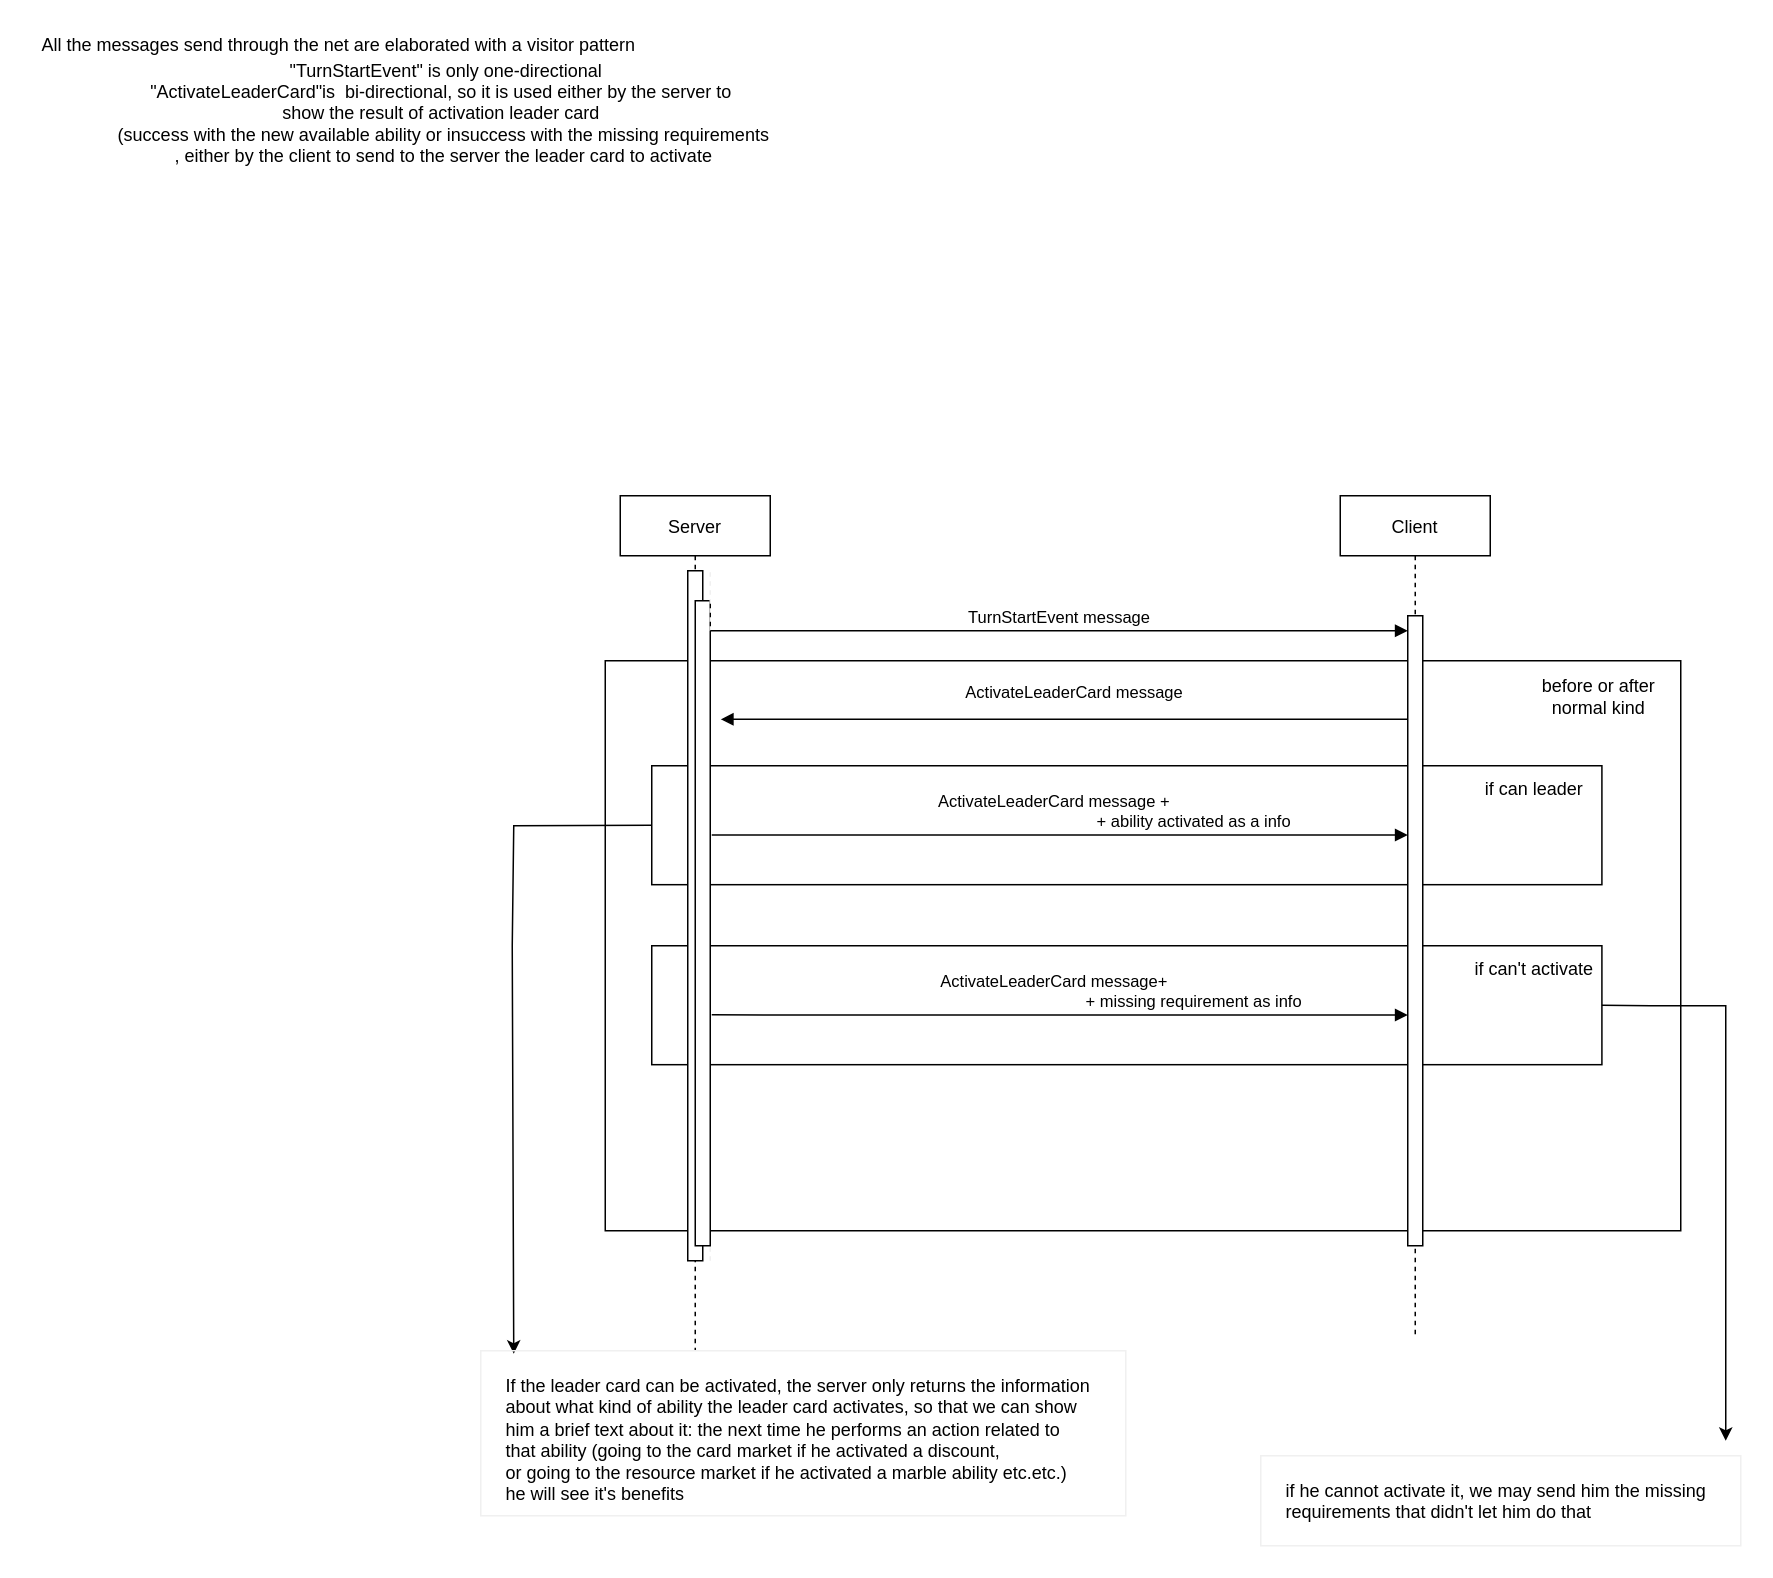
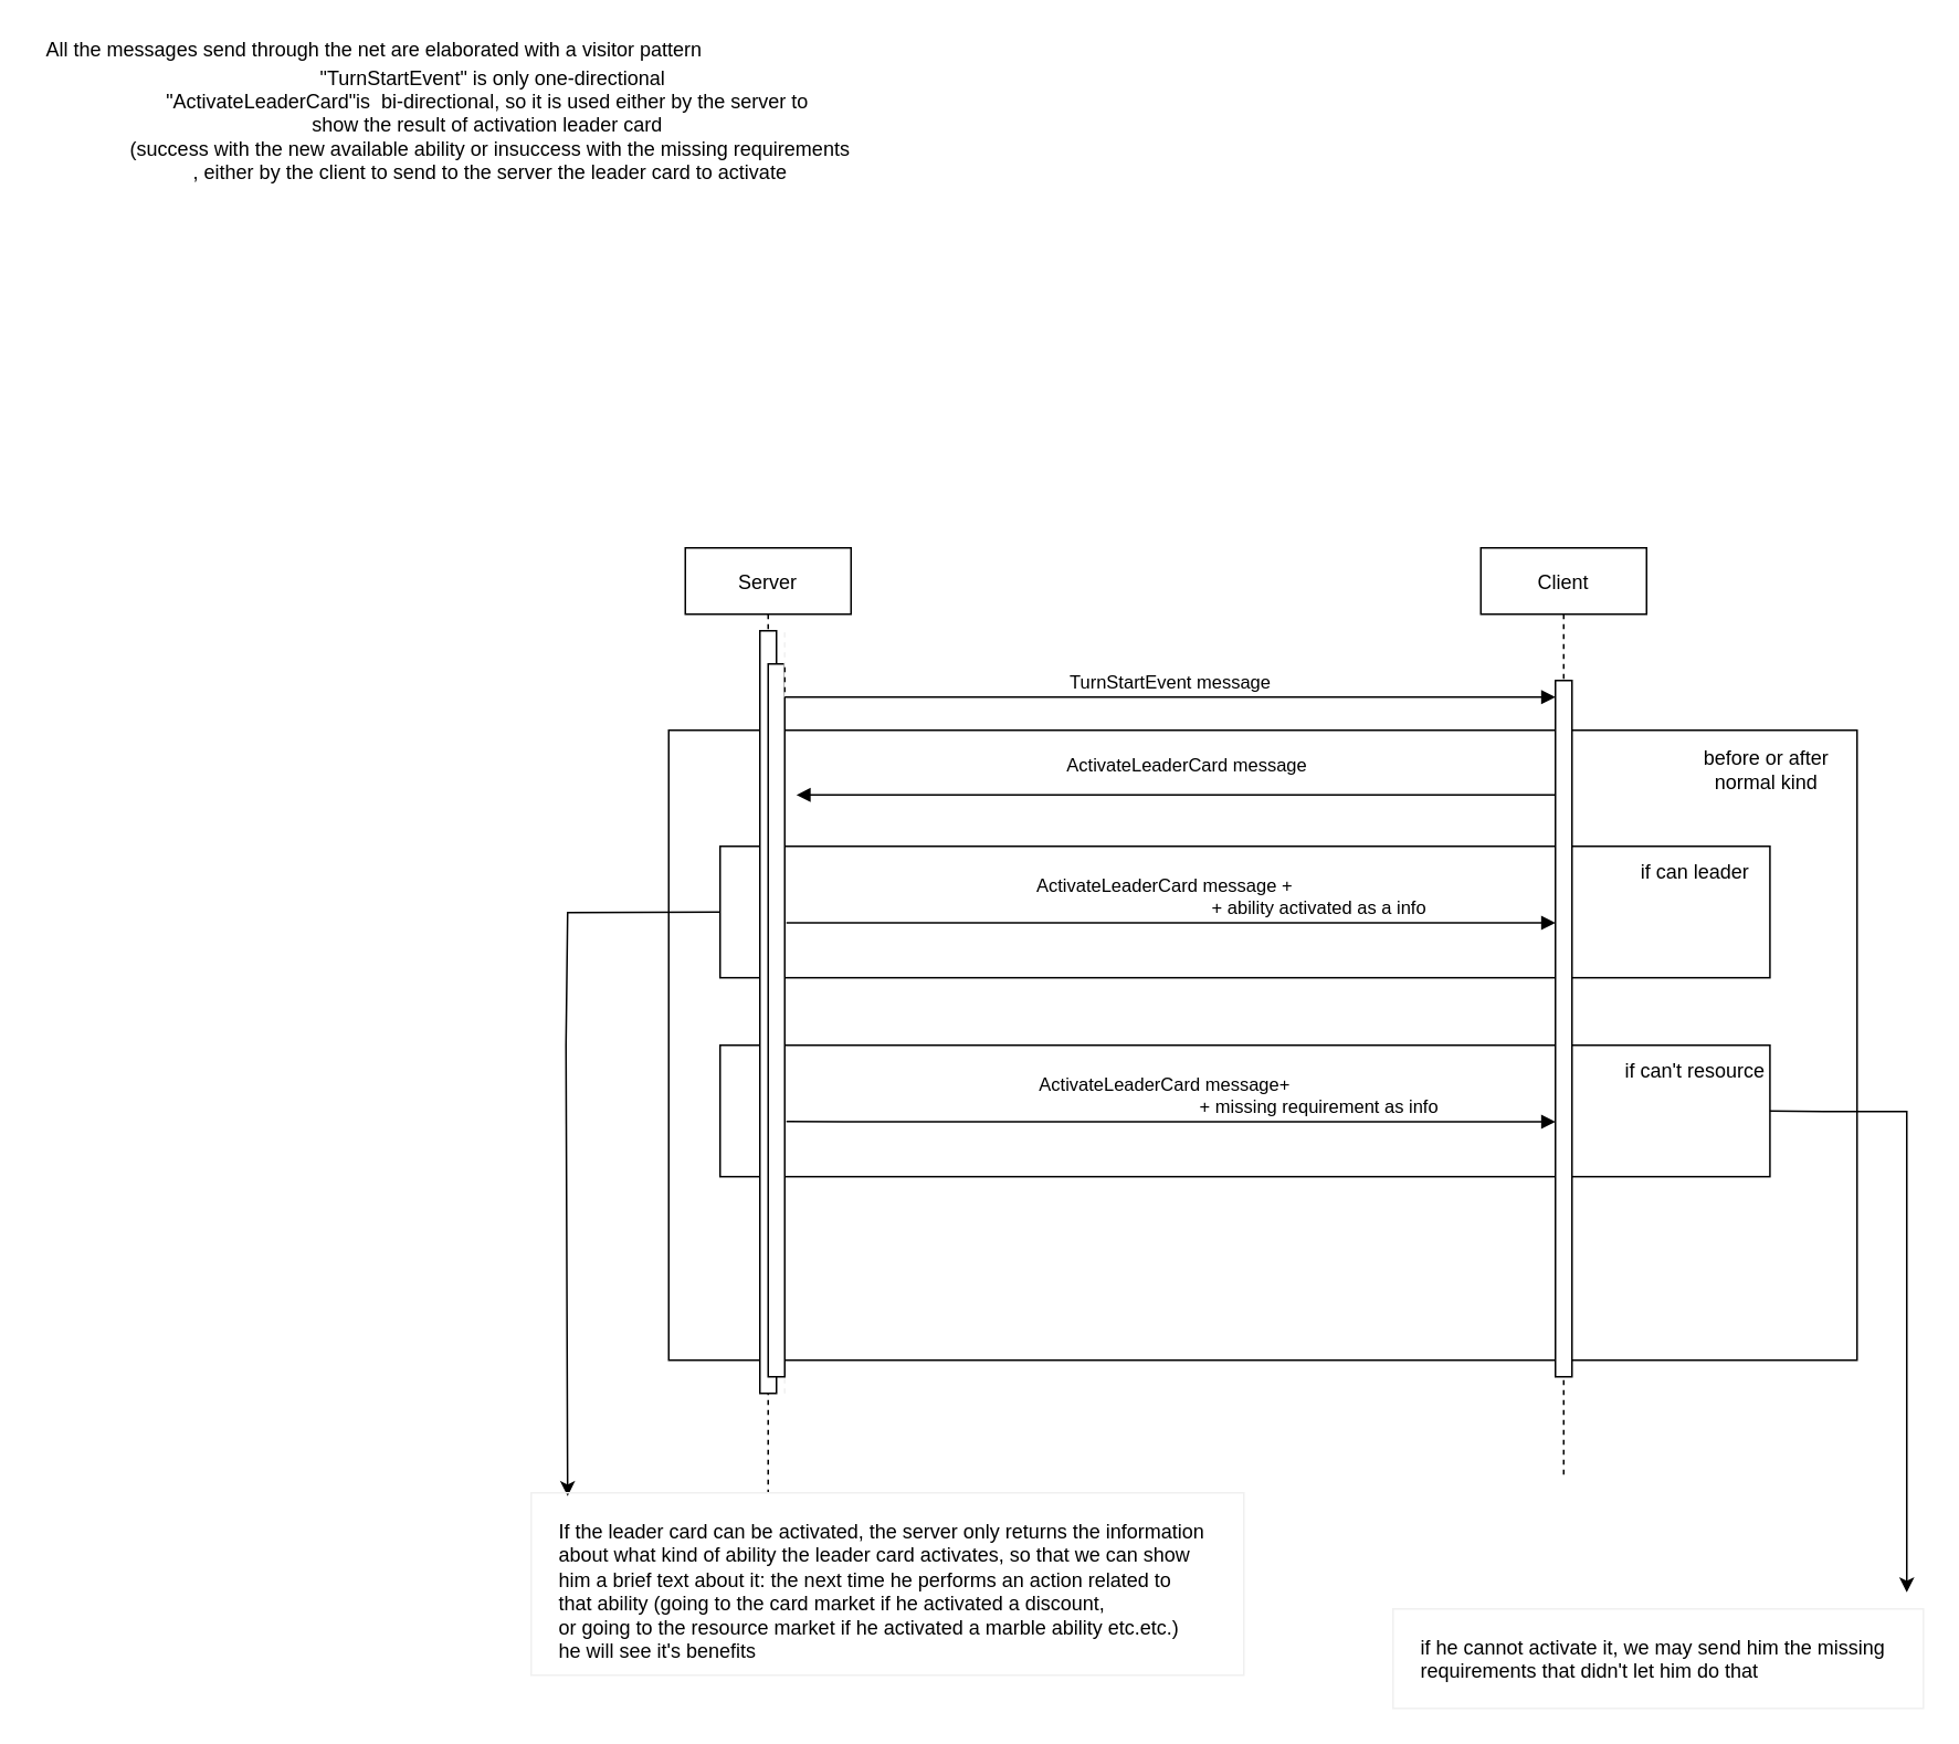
  <mxCell id="0" />
  <mxCell id="1" parent="0" />
  <mxCell id="2" value="" style="rounded=0;whiteSpace=wrap;html=1;container=1;glass=0;fillColor=none;collapsible=0;" vertex="1" parent="1"><mxGeometry x="403" y="440" width="717" height="380" as="geometry" /></mxCell>
  <mxCell id="3" value="&lt;div&gt;before or after&lt;/div&gt;&lt;div&gt;normal kind&lt;br&gt;&lt;/div&gt;" style="text;html=1;align=center;verticalAlign=middle;resizable=0;points=[];autosize=1;strokeColor=none;snapToPoint=0;container=0;" vertex="1" parent="2"><mxGeometry x="617.003" y="9.05" width="90" height="30" as="geometry" /></mxCell>
  <mxCell id="4" value="ActivateLeaderCard message" style="verticalAlign=bottom;endArrow=block;entryX=1;entryY=0;shadow=0;strokeWidth=1;editable=1;bendable=0;anchorPointDirection=1;cloneable=1;deletable=1;snapToPoint=0;fixDash=1;" edge="1" parent="2"><mxGeometry x="-0.017" y="-9" relative="1" as="geometry"><mxPoint x="541" y="39.053" as="sourcePoint" /><mxPoint x="77" y="39.053" as="targetPoint" /><Array as="points"><mxPoint x="299.318" y="39.053" /><mxPoint x="201.545" y="39.053" /><mxPoint x="190.682" y="39.053" /><mxPoint x="190.682" y="39.053" /><mxPoint x="179.818" y="39.053" /><mxPoint x="179.818" y="39.053" /><mxPoint x="158.091" y="39.053" /><mxPoint x="136.364" y="39.053" /></Array><mxPoint as="offset" /></mxGeometry></mxCell>
  <mxCell id="5" value="" style="rounded=0;whiteSpace=wrap;html=1;container=1;glass=0;fillColor=none;collapsible=0;" vertex="1" parent="2"><mxGeometry x="31" y="70.004" width="633.44" height="79.287" as="geometry" /></mxCell>
  <mxCell id="6" value="if can leader" style="text;html=1;align=center;verticalAlign=middle;resizable=0;points=[];autosize=1;strokeColor=none;snapToPoint=0;container=0;" vertex="1" parent="5"><mxGeometry x="543.439" y="6.131" width="90" height="20" as="geometry" /></mxCell>
  <mxCell id="7" value=" ActivateLeaderCard message + &#10;                                                              + ability activated as a info" style="verticalAlign=bottom;endArrow=block;entryX=1;entryY=0;shadow=0;strokeWidth=1;editable=1;bendable=0;anchorPointDirection=1;cloneable=1;deletable=1;snapToPoint=0;fixDash=1;" edge="1" parent="5"><mxGeometry x="-0.022" relative="1" as="geometry"><mxPoint x="40.0" y="46.184" as="sourcePoint" /><mxPoint x="504.004" y="46.184" as="targetPoint" /><Array as="points"><mxPoint x="95.84" y="46.184" /><mxPoint x="115.375" y="46.184" /><mxPoint x="134.91" y="46.184" /><mxPoint x="134.91" y="46.184" /><mxPoint x="144.678" y="46.184" /><mxPoint x="144.678" y="46.184" /><mxPoint x="154.445" y="46.184" /><mxPoint x="242.353" y="46.184" /></Array><mxPoint as="offset" /></mxGeometry></mxCell>
  <mxCell id="8" style="edgeStyle=orthogonalEdgeStyle;rounded=0;orthogonalLoop=1;jettySize=auto;html=1;exitX=0.5;exitY=1;exitDx=0;exitDy=0;endArrow=block;endFill=1;endSize=6;strokeColor=#f0f0f0;" edge="1" parent="2" source="5" target="5"><mxGeometry relative="1" as="geometry" /></mxCell>
  <mxCell id="9" value="" style="rounded=0;whiteSpace=wrap;html=1;container=1;glass=0;fillColor=none;collapsible=0;" vertex="1" parent="2"><mxGeometry x="31" y="189.997" width="633.44" height="79.287" as="geometry" /></mxCell>
- <mxCell id="10" value="if can't activate" style="text;html=1;align=center;verticalAlign=middle;resizable=0;points=[];autosize=1;strokeColor=none;snapToPoint=0;container=0;" vertex="1" parent="9"><mxGeometry x="543.439" y="6.131" width="90" height="20" as="geometry" /></mxCell>
+ <mxCell id="10" value="if can't resource" style="text;html=1;align=center;verticalAlign=middle;resizable=0;points=[];autosize=1;strokeColor=none;snapToPoint=0;container=0;" vertex="1" parent="9"><mxGeometry x="543.439" y="6.131" width="90" height="20" as="geometry" /></mxCell>
  <mxCell id="11" value=" ActivateLeaderCard message+ &#10;                                                              + missing requirement as info" style="verticalAlign=bottom;endArrow=block;entryX=1;entryY=0;shadow=0;strokeWidth=1;editable=1;bendable=0;anchorPointDirection=1;cloneable=1;deletable=1;snapToPoint=0;fixDash=1;startArrow=none;exitX=1.1;exitY=0.642;exitDx=0;exitDy=0;exitPerimeter=0;" edge="1" parent="9" source="15"><mxGeometry x="-0.022" relative="1" as="geometry"><mxPoint x="114.521" y="36.144" as="sourcePoint" /><mxPoint x="504.004" y="46.184" as="targetPoint" /><Array as="points"><mxPoint x="95.84" y="46.184" /><mxPoint x="115.375" y="46.184" /><mxPoint x="134.91" y="46.184" /><mxPoint x="134.91" y="46.184" /><mxPoint x="144.678" y="46.184" /><mxPoint x="144.678" y="46.184" /><mxPoint x="154.445" y="46.184" /><mxPoint x="242.353" y="46.184" /></Array><mxPoint as="offset" /></mxGeometry></mxCell>
  <mxCell id="12" value="Server" style="shape=umlLifeline;perimeter=lifelinePerimeter;container=1;collapsible=0;recursiveResize=0;rounded=0;shadow=0;strokeWidth=1;" vertex="1" parent="1"><mxGeometry x="413" y="330" width="100" height="570" as="geometry" /></mxCell>
  <mxCell id="13" value="" style="points=[];perimeter=orthogonalPerimeter;rounded=0;shadow=0;strokeWidth=1;" vertex="1" parent="12"><mxGeometry x="45" y="50" width="10" height="460" as="geometry" /></mxCell>
  <mxCell id="14" value="" style="endArrow=none;dashed=1;html=1;endSize=6;strokeColor=#f0f0f0;" edge="1" parent="12"><mxGeometry width="50" height="50" relative="1" as="geometry"><mxPoint x="60" y="510" as="sourcePoint" /><mxPoint x="60" y="310" as="targetPoint" /></mxGeometry></mxCell>
  <mxCell id="15" value="" style="points=[];perimeter=orthogonalPerimeter;rounded=0;shadow=0;strokeWidth=1;" vertex="1" parent="12"><mxGeometry x="50" y="70" width="10" height="430" as="geometry" /></mxCell>
  <mxCell id="16" value="" style="endArrow=none;dashed=1;html=1;endSize=6;strokeColor=#f0f0f0;" edge="1" parent="12"><mxGeometry width="50" height="50" relative="1" as="geometry"><mxPoint x="60" y="90" as="sourcePoint" /><mxPoint x="60" y="50" as="targetPoint" /></mxGeometry></mxCell>
  <mxCell id="17" value="Client" style="shape=umlLifeline;perimeter=lifelinePerimeter;container=1;collapsible=0;recursiveResize=0;rounded=0;shadow=0;strokeWidth=1;" vertex="1" parent="1"><mxGeometry x="893" y="330" width="100" height="560" as="geometry" /></mxCell>
  <mxCell id="18" value="" style="points=[];perimeter=orthogonalPerimeter;rounded=0;shadow=0;strokeWidth=1;" vertex="1" parent="17"><mxGeometry x="45" y="80" width="10" height="420" as="geometry" /></mxCell>
  <mxCell id="19" value="TurnStartEvent message" style="verticalAlign=bottom;endArrow=block;shadow=0;strokeWidth=1;exitX=0;exitY=0;exitDx=0;exitDy=0;" edge="1" parent="1"><mxGeometry relative="1" as="geometry"><mxPoint x="473" y="420" as="sourcePoint" /><mxPoint x="938" y="420" as="targetPoint" /></mxGeometry></mxCell>
  <mxCell id="20" value="" style="endArrow=classic;html=1;rounded=0;entryX=0.073;entryY=0.098;entryDx=0;entryDy=0;entryPerimeter=0;exitX=0;exitY=0.5;exitDx=0;exitDy=0;" edge="1" parent="1" source="5" target="21"><mxGeometry width="50" height="50" relative="1" as="geometry"><mxPoint x="434" y="630" as="sourcePoint" /><mxPoint x="341" y="980" as="targetPoint" /><Array as="points"><mxPoint x="342" y="550" /><mxPoint x="341" y="630" /></Array></mxGeometry></mxCell>
  <mxCell id="21" value="&lt;div&gt;If the leader card can be activated, the server only returns the information &lt;br&gt;&lt;/div&gt;&lt;div&gt;about what kind of ability the leader card activates, so that we can show &lt;br&gt;&lt;/div&gt;&lt;div&gt;him a brief text about it: the next time he performs an action related to&lt;/div&gt;&lt;div&gt; that ability (going to the card market if he activated a discount, &lt;br&gt;&lt;/div&gt;&lt;div&gt;or going to the resource market if he activated a marble ability etc.etc.) &lt;br&gt;&lt;/div&gt;&lt;div&gt;he will see it's benefits&lt;/div&gt;" style="text;html=1;align=left;verticalAlign=top;resizable=1;points=[];autosize=1;rounded=0;strokeColor=#f0f0f0;perimeterSpacing=11;strokeWidth=1;spacingLeft=15;spacingBottom=10;spacingTop=10;spacingRight=10;" vertex="1" parent="1"><mxGeometry x="320" y="900" width="430" height="110" as="geometry" /></mxCell>
  <mxCell id="22" value="" style="endArrow=classic;html=1;rounded=0;exitX=1;exitY=0.5;exitDx=0;exitDy=0;" edge="1" parent="1" source="9"><mxGeometry width="50" height="50" relative="1" as="geometry"><mxPoint x="1066" y="610" as="sourcePoint" /><mxPoint x="1150" y="960" as="targetPoint" /><Array as="points"><mxPoint x="1100" y="670" /><mxPoint x="1150" y="670" /></Array></mxGeometry></mxCell>
  <mxCell id="23" value="&lt;div&gt;if he cannot activate it, we may send him the missing &lt;br&gt;&lt;/div&gt;&lt;div&gt;requirements that didn't let him do that&lt;br&gt;&lt;/div&gt;" style="text;html=1;align=left;verticalAlign=top;resizable=1;points=[];autosize=1;rounded=0;strokeColor=#f0f0f0;perimeterSpacing=11;strokeWidth=1;spacingLeft=15;spacingBottom=10;spacingTop=10;spacingRight=10;" vertex="1" parent="1"><mxGeometry x="840" y="970" width="320" height="60" as="geometry" /></mxCell>
  <mxCell id="24" value="&lt;div&gt;All the messages send through the net are elaborated with a visitor pattern&lt;/div&gt;" style="text;html=1;align=center;verticalAlign=middle;resizable=0;points=[];autosize=1;strokeColor=none;" vertex="1" parent="1"><mxGeometry x="20" y="20" width="410" height="20" as="geometry" /></mxCell>
  <mxCell id="25" value="&lt;div&gt;&amp;nbsp;&quot;TurnStartEvent&quot; is only one-directional&lt;br&gt;&lt;/div&gt;&lt;div&gt;&quot;ActivateLeaderCard&quot;is&amp;nbsp; bi-directional, so it is used either by the server to&amp;nbsp;&lt;/div&gt;&lt;div&gt;&lt;span&gt;show the result of activation leader card&amp;nbsp;&lt;/span&gt;&lt;/div&gt;&lt;div&gt;&lt;span&gt;(success with the new available ability or insuccess with the missing requirements&lt;/span&gt;&lt;/div&gt;&lt;div&gt;&lt;span&gt;, either by the client to send to the server the leader card to activate&lt;/span&gt;&lt;/div&gt;" style="text;html=1;align=center;verticalAlign=middle;resizable=0;points=[];autosize=1;strokeColor=none;" vertex="1" parent="1"><mxGeometry x="70" y="35" width="450" height="80" as="geometry" /></mxCell>
